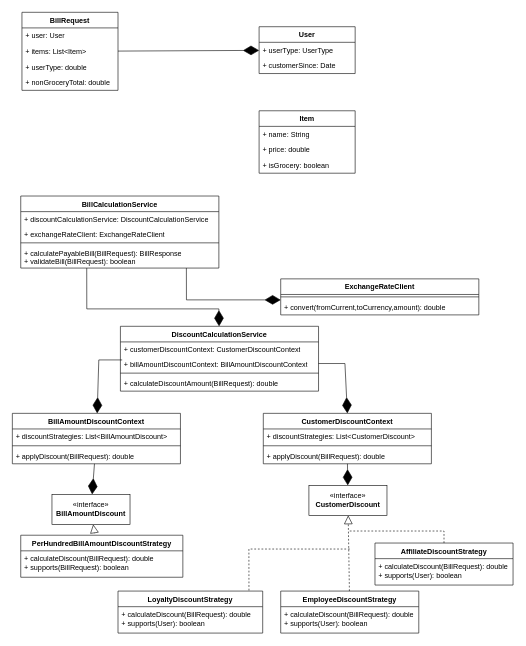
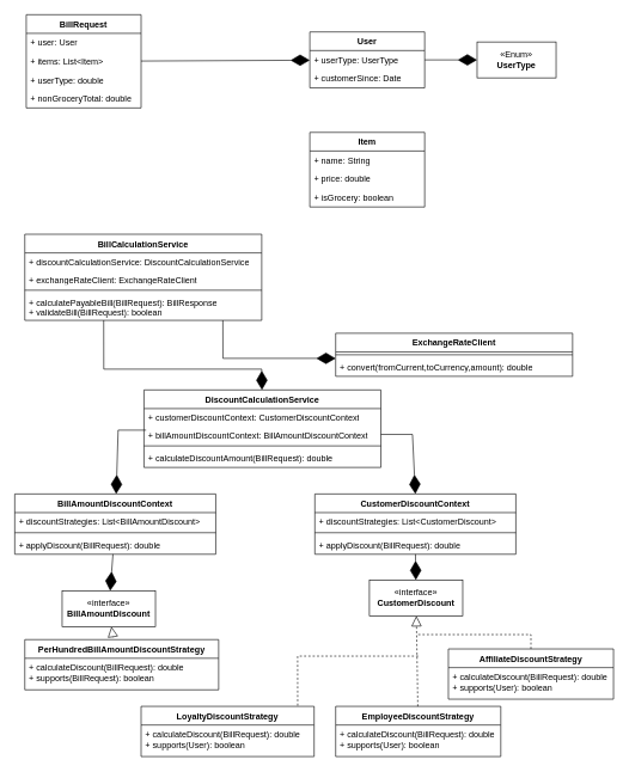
  <mxCell id="0" />
  <mxCell id="1" parent="0" />
  <mxCell id="2" value="«interface»&lt;br&gt;&lt;b&gt;CustomerDiscount&lt;/b&gt;" style="html=1;whiteSpace=wrap;" parent="1" vertex="1"><mxGeometry x="514" y="808" width="130" height="50" as="geometry" /></mxCell>
  <mxCell id="3" value="«interface»&lt;br&gt;&lt;b&gt;BillAmount&lt;/b&gt;&lt;b style=&quot;background-color: initial;&quot;&gt;Discount&lt;/b&gt;" style="html=1;whiteSpace=wrap;" parent="1" vertex="1"><mxGeometry x="86" y="823" width="130" height="50" as="geometry" /></mxCell>
  <mxCell id="4" value="PerHundredBillAmountDiscountStrategy" style="swimlane;fontStyle=1;align=center;verticalAlign=top;childLayout=stackLayout;horizontal=1;startSize=26;horizontalStack=0;resizeParent=1;resizeParentMax=0;resizeLast=0;collapsible=1;marginBottom=0;whiteSpace=wrap;html=1;" parent="1" vertex="1"><mxGeometry x="34" y="891" width="270" height="70" as="geometry"><mxRectangle x="100" y="650" width="250" height="30" as="alternateBounds" /></mxGeometry></mxCell>
  <mxCell id="5" value="+ calculateDiscount(BillRequest): double&lt;div&gt;+ supports(BillRequest): boolean&lt;br&gt;&lt;/div&gt;" style="text;strokeColor=none;fillColor=none;align=left;verticalAlign=top;spacingLeft=4;spacingRight=4;overflow=hidden;rotatable=0;points=[[0,0.5],[1,0.5]];portConstraint=eastwest;whiteSpace=wrap;html=1;" parent="4" vertex="1"><mxGeometry y="26" width="270" height="44" as="geometry" /></mxCell>
  <mxCell id="6" value="" style="endArrow=block;dashed=1;endFill=0;endSize=12;html=1;rounded=0;exitX=0.455;exitY=-0.048;exitDx=0;exitDy=0;exitPerimeter=0;" parent="1" source="4" target="3" edge="1"><mxGeometry width="160" relative="1" as="geometry"><mxPoint x="316" y="918" as="sourcePoint" /><mxPoint x="476" y="918" as="targetPoint" /></mxGeometry></mxCell>
  <mxCell id="7" value="LoyaltyDiscountStrategy" style="swimlane;fontStyle=1;align=center;verticalAlign=top;childLayout=stackLayout;horizontal=1;startSize=26;horizontalStack=0;resizeParent=1;resizeParentMax=0;resizeLast=0;collapsible=1;marginBottom=0;whiteSpace=wrap;html=1;" parent="1" vertex="1"><mxGeometry x="196" y="984" width="241" height="70" as="geometry"><mxRectangle x="100" y="650" width="250" height="30" as="alternateBounds" /></mxGeometry></mxCell>
  <mxCell id="8" value="+ calculateDiscount(BillRequest): double&lt;div&gt;+ supports(User): boolean&lt;br&gt;&lt;/div&gt;" style="text;strokeColor=none;fillColor=none;align=left;verticalAlign=top;spacingLeft=4;spacingRight=4;overflow=hidden;rotatable=0;points=[[0,0.5],[1,0.5]];portConstraint=eastwest;whiteSpace=wrap;html=1;" parent="7" vertex="1"><mxGeometry y="26" width="241" height="44" as="geometry" /></mxCell>
  <mxCell id="9" value="EmployeeDiscountStrategy" style="swimlane;fontStyle=1;align=center;verticalAlign=top;childLayout=stackLayout;horizontal=1;startSize=26;horizontalStack=0;resizeParent=1;resizeParentMax=0;resizeLast=0;collapsible=1;marginBottom=0;whiteSpace=wrap;html=1;" parent="1" vertex="1"><mxGeometry x="467" y="984" width="230" height="70" as="geometry"><mxRectangle x="100" y="650" width="250" height="30" as="alternateBounds" /></mxGeometry></mxCell>
  <mxCell id="10" value="+ calculateDiscount(BillRequest): double&lt;div&gt;+ supports(User): boolean&lt;br&gt;&lt;/div&gt;" style="text;strokeColor=none;fillColor=none;align=left;verticalAlign=top;spacingLeft=4;spacingRight=4;overflow=hidden;rotatable=0;points=[[0,0.5],[1,0.5]];portConstraint=eastwest;whiteSpace=wrap;html=1;" parent="9" vertex="1"><mxGeometry y="26" width="230" height="44" as="geometry" /></mxCell>
  <mxCell id="11" value="AffiliateDiscountStrategy" style="swimlane;fontStyle=1;align=center;verticalAlign=top;childLayout=stackLayout;horizontal=1;startSize=26;horizontalStack=0;resizeParent=1;resizeParentMax=0;resizeLast=0;collapsible=1;marginBottom=0;whiteSpace=wrap;html=1;" parent="1" vertex="1"><mxGeometry x="624" y="904" width="230" height="70" as="geometry"><mxRectangle x="100" y="650" width="250" height="30" as="alternateBounds" /></mxGeometry></mxCell>
  <mxCell id="12" value="+ calculateDiscount(BillRequest): double&lt;div&gt;+ supports(User): boolean&lt;br&gt;&lt;/div&gt;" style="text;strokeColor=none;fillColor=none;align=left;verticalAlign=top;spacingLeft=4;spacingRight=4;overflow=hidden;rotatable=0;points=[[0,0.5],[1,0.5]];portConstraint=eastwest;whiteSpace=wrap;html=1;" parent="11" vertex="1"><mxGeometry y="26" width="230" height="44" as="geometry" /></mxCell>
  <mxCell id="13" value="" style="endArrow=none;dashed=1;endFill=0;endSize=12;html=1;rounded=0;exitX=0.5;exitY=0;exitDx=0;exitDy=0;" parent="1" source="11" edge="1"><mxGeometry width="160" relative="1" as="geometry"><mxPoint x="774" y="834" as="sourcePoint" /><mxPoint x="582" y="884" as="targetPoint" /><Array as="points"><mxPoint x="739" y="884" /></Array></mxGeometry></mxCell>
  <mxCell id="14" value="" style="endArrow=block;dashed=1;endFill=0;endSize=12;html=1;rounded=0;" parent="1" source="9" target="2" edge="1"><mxGeometry width="160" relative="1" as="geometry"><mxPoint x="578.5" y="965" as="sourcePoint" /><mxPoint x="579.5" y="898" as="targetPoint" /></mxGeometry></mxCell>
  <mxCell id="15" value="" style="endArrow=none;dashed=1;endFill=0;endSize=12;html=1;rounded=0;exitX=0.905;exitY=-0.014;exitDx=0;exitDy=0;exitPerimeter=0;" parent="1" source="7" edge="1"><mxGeometry width="160" relative="1" as="geometry"><mxPoint x="364" y="924" as="sourcePoint" /><mxPoint x="584" y="914" as="targetPoint" /><Array as="points"><mxPoint x="414" y="914" /></Array></mxGeometry></mxCell>
  <mxCell id="16" value="BillAmountDiscountContext" style="swimlane;fontStyle=1;align=center;verticalAlign=top;childLayout=stackLayout;horizontal=1;startSize=26;horizontalStack=0;resizeParent=1;resizeParentMax=0;resizeLast=0;collapsible=1;marginBottom=0;whiteSpace=wrap;html=1;" parent="1" vertex="1"><mxGeometry x="20" y="688" width="280" height="84" as="geometry" /></mxCell>
  <mxCell id="17" value="+ discountStrategies: List&amp;lt;BillAmountDiscount&amp;gt;" style="text;strokeColor=none;fillColor=none;align=left;verticalAlign=top;spacingLeft=4;spacingRight=4;overflow=hidden;rotatable=0;points=[[0,0.5],[1,0.5]];portConstraint=eastwest;whiteSpace=wrap;html=1;" parent="16" vertex="1"><mxGeometry y="26" width="280" height="24" as="geometry" /></mxCell>
  <mxCell id="18" value="" style="line;strokeWidth=1;fillColor=none;align=left;verticalAlign=middle;spacingTop=-1;spacingLeft=3;spacingRight=3;rotatable=0;labelPosition=right;points=[];portConstraint=eastwest;strokeColor=inherit;" parent="16" vertex="1"><mxGeometry y="50" width="280" height="8" as="geometry" /></mxCell>
  <mxCell id="19" value="+ applyDiscount(BillRequest): double" style="text;strokeColor=none;fillColor=none;align=left;verticalAlign=top;spacingLeft=4;spacingRight=4;overflow=hidden;rotatable=0;points=[[0,0.5],[1,0.5]];portConstraint=eastwest;whiteSpace=wrap;html=1;" parent="16" vertex="1"><mxGeometry y="58" width="280" height="26" as="geometry" /></mxCell>
  <mxCell id="20" value="CustomerDiscountContext" style="swimlane;fontStyle=1;align=center;verticalAlign=top;childLayout=stackLayout;horizontal=1;startSize=26;horizontalStack=0;resizeParent=1;resizeParentMax=0;resizeLast=0;collapsible=1;marginBottom=0;whiteSpace=wrap;html=1;" parent="1" vertex="1"><mxGeometry x="438" y="688" width="280" height="84" as="geometry" /></mxCell>
  <mxCell id="21" value="+ discountStrategies: List&amp;lt;CustomerDiscount&amp;gt;" style="text;strokeColor=none;fillColor=none;align=left;verticalAlign=top;spacingLeft=4;spacingRight=4;overflow=hidden;rotatable=0;points=[[0,0.5],[1,0.5]];portConstraint=eastwest;whiteSpace=wrap;html=1;" parent="20" vertex="1"><mxGeometry y="26" width="280" height="24" as="geometry" /></mxCell>
  <mxCell id="22" value="" style="line;strokeWidth=1;fillColor=none;align=left;verticalAlign=middle;spacingTop=-1;spacingLeft=3;spacingRight=3;rotatable=0;labelPosition=right;points=[];portConstraint=eastwest;strokeColor=inherit;" parent="20" vertex="1"><mxGeometry y="50" width="280" height="8" as="geometry" /></mxCell>
  <mxCell id="23" value="+ applyDiscount(BillRequest): double" style="text;strokeColor=none;fillColor=none;align=left;verticalAlign=top;spacingLeft=4;spacingRight=4;overflow=hidden;rotatable=0;points=[[0,0.5],[1,0.5]];portConstraint=eastwest;whiteSpace=wrap;html=1;" parent="20" vertex="1"><mxGeometry y="58" width="280" height="26" as="geometry" /></mxCell>
  <mxCell id="24" value="" style="endArrow=diamondThin;endFill=1;endSize=24;html=1;rounded=0;" parent="1" source="23" target="2" edge="1"><mxGeometry width="160" relative="1" as="geometry"><mxPoint x="299" y="808" as="sourcePoint" /><mxPoint x="459" y="808" as="targetPoint" /></mxGeometry></mxCell>
  <mxCell id="25" value="" style="endArrow=diamondThin;endFill=1;endSize=24;html=1;rounded=0;" parent="1" source="16" target="3" edge="1"><mxGeometry width="160" relative="1" as="geometry"><mxPoint x="348" y="782" as="sourcePoint" /><mxPoint x="349" y="858" as="targetPoint" /></mxGeometry></mxCell>
  <mxCell id="26" value="DiscountCalculationService" style="swimlane;fontStyle=1;align=center;verticalAlign=top;childLayout=stackLayout;horizontal=1;startSize=26;horizontalStack=0;resizeParent=1;resizeParentMax=0;resizeLast=0;collapsible=1;marginBottom=0;whiteSpace=wrap;html=1;" parent="1" vertex="1"><mxGeometry x="200" y="543" width="330" height="108" as="geometry" /></mxCell>
  <mxCell id="27" value="+ customerDiscountContext: CustomerDiscountContext" style="text;strokeColor=none;fillColor=none;align=left;verticalAlign=top;spacingLeft=4;spacingRight=4;overflow=hidden;rotatable=0;points=[[0,0.5],[1,0.5]];portConstraint=eastwest;whiteSpace=wrap;html=1;" parent="26" vertex="1"><mxGeometry y="26" width="330" height="24" as="geometry" /></mxCell>
  <mxCell id="28" value="+ billAmountDiscountContext: BillAmountDiscountContext" style="text;strokeColor=none;fillColor=none;align=left;verticalAlign=top;spacingLeft=4;spacingRight=4;overflow=hidden;rotatable=0;points=[[0,0.5],[1,0.5]];portConstraint=eastwest;whiteSpace=wrap;html=1;" parent="26" vertex="1"><mxGeometry y="50" width="330" height="24" as="geometry" /></mxCell>
  <mxCell id="29" value="" style="line;strokeWidth=1;fillColor=none;align=left;verticalAlign=middle;spacingTop=-1;spacingLeft=3;spacingRight=3;rotatable=0;labelPosition=right;points=[];portConstraint=eastwest;strokeColor=inherit;" parent="26" vertex="1"><mxGeometry y="74" width="330" height="8" as="geometry" /></mxCell>
  <mxCell id="30" value="+ calculateDiscountAmount(BillRequest): double" style="text;strokeColor=none;fillColor=none;align=left;verticalAlign=top;spacingLeft=4;spacingRight=4;overflow=hidden;rotatable=0;points=[[0,0.5],[1,0.5]];portConstraint=eastwest;whiteSpace=wrap;html=1;" parent="26" vertex="1"><mxGeometry y="82" width="330" height="26" as="geometry" /></mxCell>
  <mxCell id="31" value="" style="endArrow=diamondThin;endFill=1;endSize=24;html=1;rounded=0;exitX=0.009;exitY=0.25;exitDx=0;exitDy=0;exitPerimeter=0;" parent="1" source="28" target="16" edge="1"><mxGeometry width="160" relative="1" as="geometry"><mxPoint x="134" y="715" as="sourcePoint" /><mxPoint x="164" y="684" as="targetPoint" /><Array as="points"><mxPoint x="164" y="599" /></Array></mxGeometry></mxCell>
  <mxCell id="32" value="" style="endArrow=diamondThin;endFill=1;endSize=24;html=1;rounded=0;entryX=0.5;entryY=0;entryDx=0;entryDy=0;" parent="1" source="28" target="20" edge="1"><mxGeometry width="160" relative="1" as="geometry"><mxPoint x="529" y="605" as="sourcePoint" /><mxPoint x="575" y="684" as="targetPoint" /><Array as="points"><mxPoint x="574" y="605" /></Array></mxGeometry></mxCell>
  <mxCell id="33" value="BillRequest" style="swimlane;fontStyle=1;align=center;verticalAlign=top;childLayout=stackLayout;horizontal=1;startSize=26;horizontalStack=0;resizeParent=1;resizeParentMax=0;resizeLast=0;collapsible=1;marginBottom=0;whiteSpace=wrap;html=1;" parent="1" vertex="1"><mxGeometry x="36" y="20" width="160" height="130" as="geometry" /></mxCell>
  <mxCell id="34" value="+ user: User" style="text;strokeColor=none;fillColor=none;align=left;verticalAlign=top;spacingLeft=4;spacingRight=4;overflow=hidden;rotatable=0;points=[[0,0.5],[1,0.5]];portConstraint=eastwest;whiteSpace=wrap;html=1;" parent="33" vertex="1"><mxGeometry y="26" width="160" height="26" as="geometry" /></mxCell>
  <mxCell id="35" value="+ items: List&amp;lt;Item&amp;gt;" style="text;strokeColor=none;fillColor=none;align=left;verticalAlign=top;spacingLeft=4;spacingRight=4;overflow=hidden;rotatable=0;points=[[0,0.5],[1,0.5]];portConstraint=eastwest;whiteSpace=wrap;html=1;" parent="33" vertex="1"><mxGeometry y="52" width="160" height="26" as="geometry" /></mxCell>
  <mxCell id="36" value="+ userType: double" style="text;strokeColor=none;fillColor=none;align=left;verticalAlign=top;spacingLeft=4;spacingRight=4;overflow=hidden;rotatable=0;points=[[0,0.5],[1,0.5]];portConstraint=eastwest;whiteSpace=wrap;html=1;" parent="33" vertex="1"><mxGeometry y="78" width="160" height="26" as="geometry" /></mxCell>
  <mxCell id="37" value="+ nonGroceryTotal: double" style="text;strokeColor=none;fillColor=none;align=left;verticalAlign=top;spacingLeft=4;spacingRight=4;overflow=hidden;rotatable=0;points=[[0,0.5],[1,0.5]];portConstraint=eastwest;whiteSpace=wrap;html=1;" parent="33" vertex="1"><mxGeometry y="104" width="160" height="26" as="geometry" /></mxCell>
  <mxCell id="38" value="User" style="swimlane;fontStyle=1;align=center;verticalAlign=top;childLayout=stackLayout;horizontal=1;startSize=26;horizontalStack=0;resizeParent=1;resizeParentMax=0;resizeLast=0;collapsible=1;marginBottom=0;whiteSpace=wrap;html=1;" parent="1" vertex="1"><mxGeometry x="431" y="44" width="160" height="78" as="geometry" /></mxCell>
  <mxCell id="39" value="+ userType: UserType" style="text;strokeColor=none;fillColor=none;align=left;verticalAlign=top;spacingLeft=4;spacingRight=4;overflow=hidden;rotatable=0;points=[[0,0.5],[1,0.5]];portConstraint=eastwest;whiteSpace=wrap;html=1;" parent="38" vertex="1"><mxGeometry y="26" width="160" height="26" as="geometry" /></mxCell>
  <mxCell id="40" value="+ customerSince: Date" style="text;strokeColor=none;fillColor=none;align=left;verticalAlign=top;spacingLeft=4;spacingRight=4;overflow=hidden;rotatable=0;points=[[0,0.5],[1,0.5]];portConstraint=eastwest;whiteSpace=wrap;html=1;" parent="38" vertex="1"><mxGeometry y="52" width="160" height="26" as="geometry" /></mxCell>
  <mxCell id="41" value="Item" style="swimlane;fontStyle=1;align=center;verticalAlign=top;childLayout=stackLayout;horizontal=1;startSize=26;horizontalStack=0;resizeParent=1;resizeParentMax=0;resizeLast=0;collapsible=1;marginBottom=0;whiteSpace=wrap;html=1;" parent="1" vertex="1"><mxGeometry x="431" y="184" width="160" height="104" as="geometry" /></mxCell>
  <mxCell id="42" value="+ name: String" style="text;strokeColor=none;fillColor=none;align=left;verticalAlign=top;spacingLeft=4;spacingRight=4;overflow=hidden;rotatable=0;points=[[0,0.5],[1,0.5]];portConstraint=eastwest;whiteSpace=wrap;html=1;" parent="41" vertex="1"><mxGeometry y="26" width="160" height="26" as="geometry" /></mxCell>
  <mxCell id="43" value="+ price: double" style="text;strokeColor=none;fillColor=none;align=left;verticalAlign=top;spacingLeft=4;spacingRight=4;overflow=hidden;rotatable=0;points=[[0,0.5],[1,0.5]];portConstraint=eastwest;whiteSpace=wrap;html=1;" parent="41" vertex="1"><mxGeometry y="52" width="160" height="26" as="geometry" /></mxCell>
  <mxCell id="44" value="+ isGrocery: boolean" style="text;strokeColor=none;fillColor=none;align=left;verticalAlign=top;spacingLeft=4;spacingRight=4;overflow=hidden;rotatable=0;points=[[0,0.5],[1,0.5]];portConstraint=eastwest;whiteSpace=wrap;html=1;" parent="41" vertex="1"><mxGeometry y="78" width="160" height="26" as="geometry" /></mxCell>
+ <mxCell id="45" value="«Enum»&lt;br&gt;&lt;b&gt;UserType&lt;/b&gt;" style="html=1;whiteSpace=wrap;" parent="1" vertex="1"><mxGeometry x="664" y="58" width="110" height="50" as="geometry" /></mxCell>
+ <mxCell id="46" value="" style="endArrow=diamondThin;endFill=1;endSize=24;html=1;rounded=0;" parent="1" source="38" target="45" edge="1"><mxGeometry width="160" relative="1" as="geometry"><mxPoint x="509" y="82.57" as="sourcePoint" /><mxPoint x="669" y="82.57" as="targetPoint" /></mxGeometry></mxCell>
  <mxCell id="47" value="" style="endArrow=diamondThin;endFill=1;endSize=24;html=1;rounded=0;" parent="1" source="33" target="38" edge="1"><mxGeometry width="160" relative="1" as="geometry"><mxPoint x="424" y="204" as="sourcePoint" /><mxPoint x="584" y="204" as="targetPoint" /></mxGeometry></mxCell>
  <mxCell id="48" value="BillCalculationService" style="swimlane;fontStyle=1;align=center;verticalAlign=top;childLayout=stackLayout;horizontal=1;startSize=26;horizontalStack=0;resizeParent=1;resizeParentMax=0;resizeLast=0;collapsible=1;marginBottom=0;whiteSpace=wrap;html=1;" vertex="1" parent="1"><mxGeometry x="34" y="326" width="330" height="120" as="geometry" /></mxCell>
  <mxCell id="49" value="+ discountCalculationService: DiscountCalculationService" style="text;strokeColor=none;fillColor=none;align=left;verticalAlign=top;spacingLeft=4;spacingRight=4;overflow=hidden;rotatable=0;points=[[0,0.5],[1,0.5]];portConstraint=eastwest;whiteSpace=wrap;html=1;" vertex="1" parent="48"><mxGeometry y="26" width="330" height="24" as="geometry" /></mxCell>
  <mxCell id="50" value="+ exchangeRateClient: ExchangeRateClient" style="text;strokeColor=none;fillColor=none;align=left;verticalAlign=top;spacingLeft=4;spacingRight=4;overflow=hidden;rotatable=0;points=[[0,0.5],[1,0.5]];portConstraint=eastwest;whiteSpace=wrap;html=1;" vertex="1" parent="48"><mxGeometry y="50" width="330" height="24" as="geometry" /></mxCell>
  <mxCell id="51" value="" style="line;strokeWidth=1;fillColor=none;align=left;verticalAlign=middle;spacingTop=-1;spacingLeft=3;spacingRight=3;rotatable=0;labelPosition=right;points=[];portConstraint=eastwest;strokeColor=inherit;" vertex="1" parent="48"><mxGeometry y="74" width="330" height="8" as="geometry" /></mxCell>
  <mxCell id="52" value="+ calculatePayableBill(BillRequest): BillResponse&lt;div&gt;+ validateBill(BillRequest): boolean&lt;/div&gt;" style="text;strokeColor=none;fillColor=none;align=left;verticalAlign=top;spacingLeft=4;spacingRight=4;overflow=hidden;rotatable=0;points=[[0,0.5],[1,0.5]];portConstraint=eastwest;whiteSpace=wrap;html=1;" vertex="1" parent="48"><mxGeometry y="82" width="330" height="38" as="geometry" /></mxCell>
  <mxCell id="53" value="ExchangeRateClient" style="swimlane;fontStyle=1;align=center;verticalAlign=top;childLayout=stackLayout;horizontal=1;startSize=26;horizontalStack=0;resizeParent=1;resizeParentMax=0;resizeLast=0;collapsible=1;marginBottom=0;whiteSpace=wrap;html=1;" vertex="1" parent="1"><mxGeometry x="467" y="464" width="330" height="60" as="geometry" /></mxCell>
  <mxCell id="54" value="" style="line;strokeWidth=1;fillColor=none;align=left;verticalAlign=middle;spacingTop=-1;spacingLeft=3;spacingRight=3;rotatable=0;labelPosition=right;points=[];portConstraint=eastwest;strokeColor=inherit;" vertex="1" parent="53"><mxGeometry y="26" width="330" height="8" as="geometry" /></mxCell>
  <mxCell id="55" value="+ convert(fromCurrent,toCurrency,amount): double" style="text;strokeColor=none;fillColor=none;align=left;verticalAlign=top;spacingLeft=4;spacingRight=4;overflow=hidden;rotatable=0;points=[[0,0.5],[1,0.5]];portConstraint=eastwest;whiteSpace=wrap;html=1;" vertex="1" parent="53"><mxGeometry y="34" width="330" height="26" as="geometry" /></mxCell>
  <mxCell id="56" value="" style="endArrow=diamondThin;endFill=1;endSize=24;html=1;rounded=0;exitX=0.333;exitY=1;exitDx=0;exitDy=0;exitPerimeter=0;" edge="1" parent="1" source="52" target="26"><mxGeometry width="160" relative="1" as="geometry"><mxPoint x="168.97" y="478" as="sourcePoint" /><mxPoint x="206" y="659" as="targetPoint" /><Array as="points"><mxPoint x="144" y="514" /><mxPoint x="364" y="514" /></Array></mxGeometry></mxCell>
  <mxCell id="57" value="" style="endArrow=diamondThin;endFill=1;endSize=24;html=1;rounded=0;entryX=0;entryY=0.038;entryDx=0;entryDy=0;entryPerimeter=0;exitX=0.836;exitY=1;exitDx=0;exitDy=0;exitPerimeter=0;" edge="1" parent="1" source="52" target="55"><mxGeometry width="160" relative="1" as="geometry"><mxPoint x="309" y="474" as="sourcePoint" /><mxPoint x="536" y="565.5" as="targetPoint" /><Array as="points"><mxPoint x="310" y="499" /></Array></mxGeometry></mxCell>
